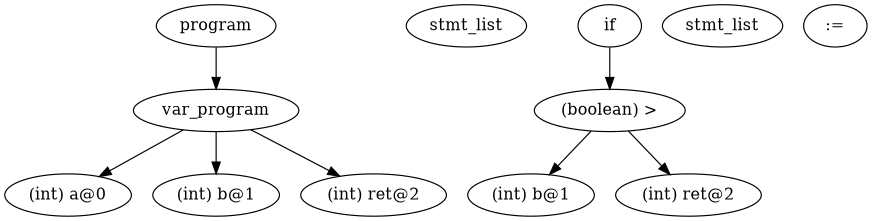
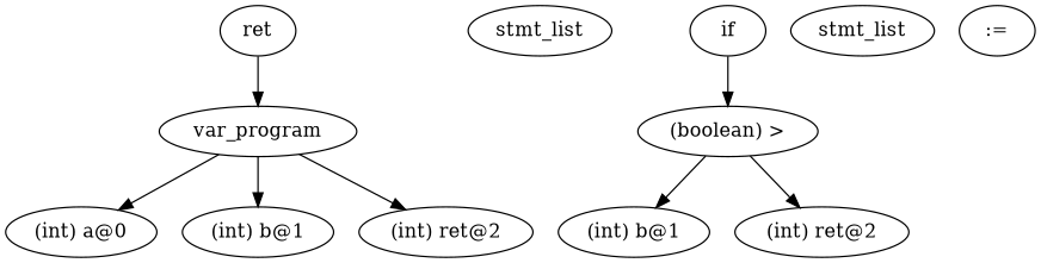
  digraph {
    ordering=out
-   n1 [label=program]
+   n1 [label=ret]
    n2 [label=var_program]
    n3 [label="(int) a@0"]
    n4 [label="(int) b@1"]
    n5 [label="(int) ret@2"]
    n6 [label=stmt_list]
    n7 [label=if]
    n8 [label="(boolean) >"]
    n9 [label="(int) b@1"]
    n10 [label="(int) ret@2"]
    n11 [label=stmt_list]
    n12 [label=":="]
    n1 -> n2
    n2 -> n3
    n2 -> n4
    n2 -> n5
    n7 -> n8
    n8 -> n9
    n8 -> n10
  }
